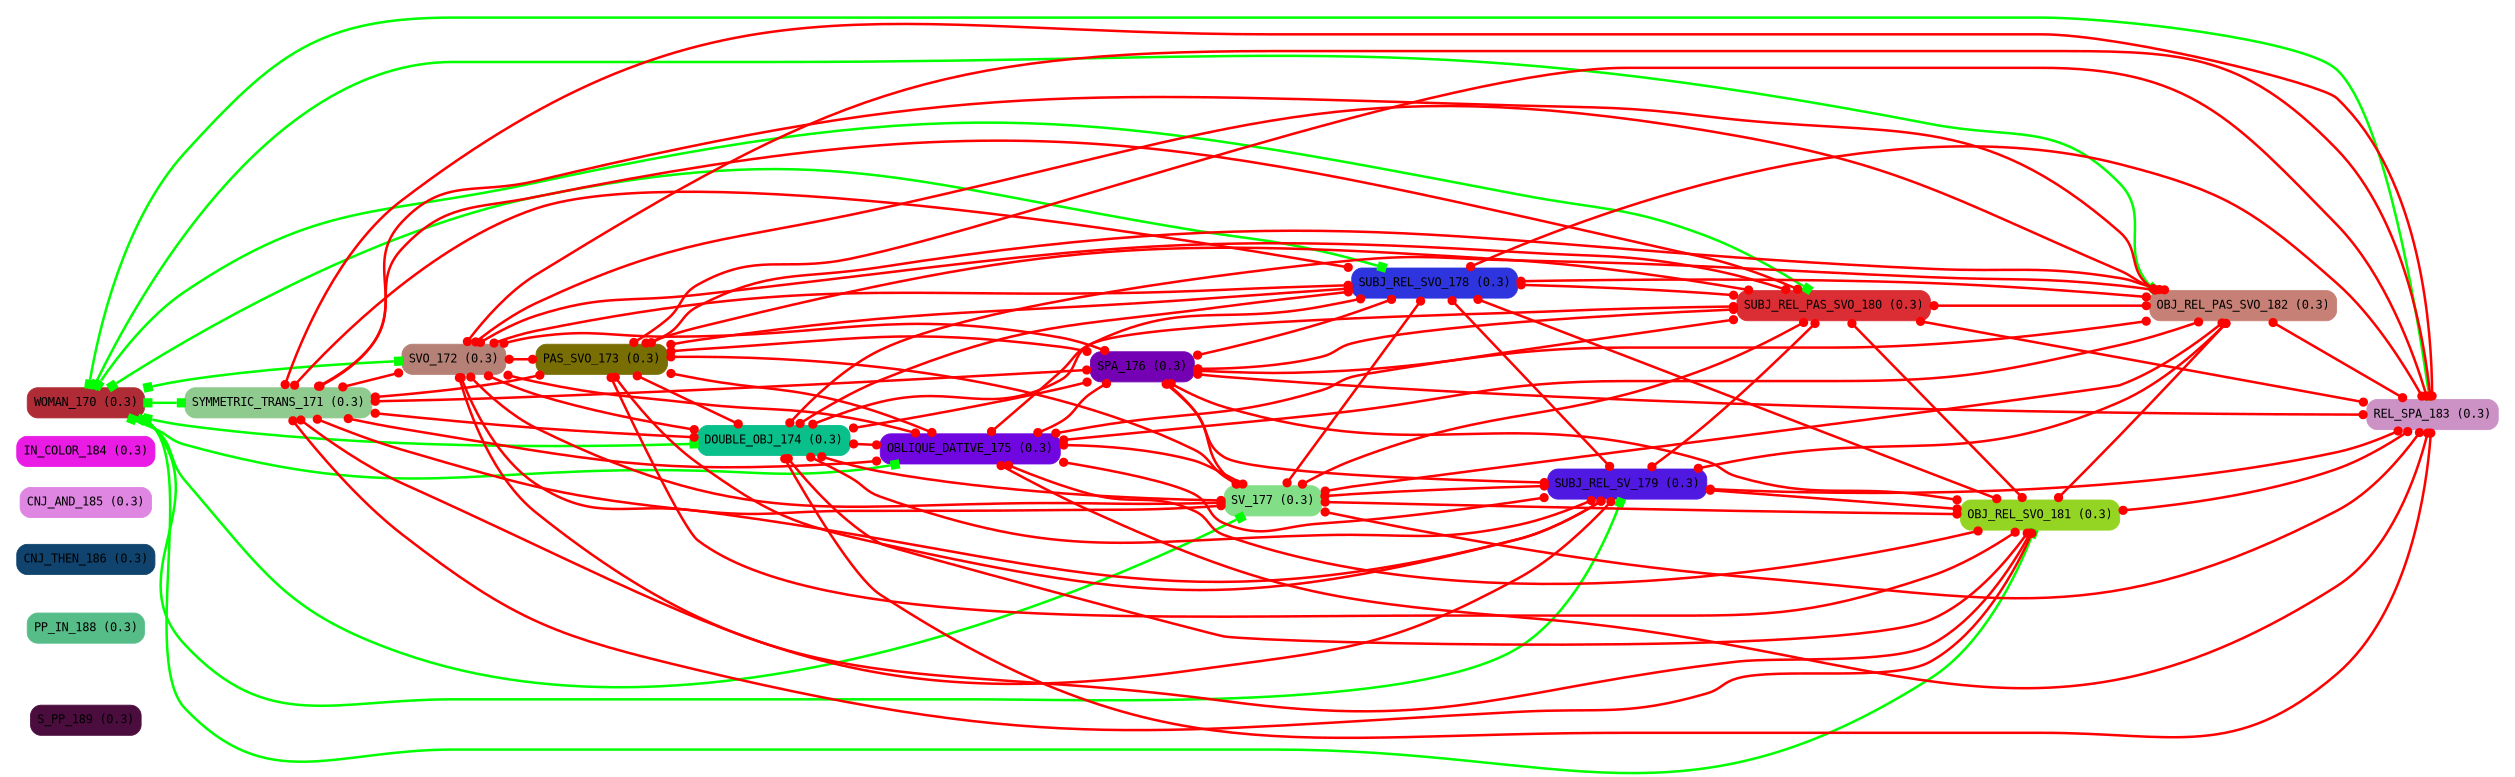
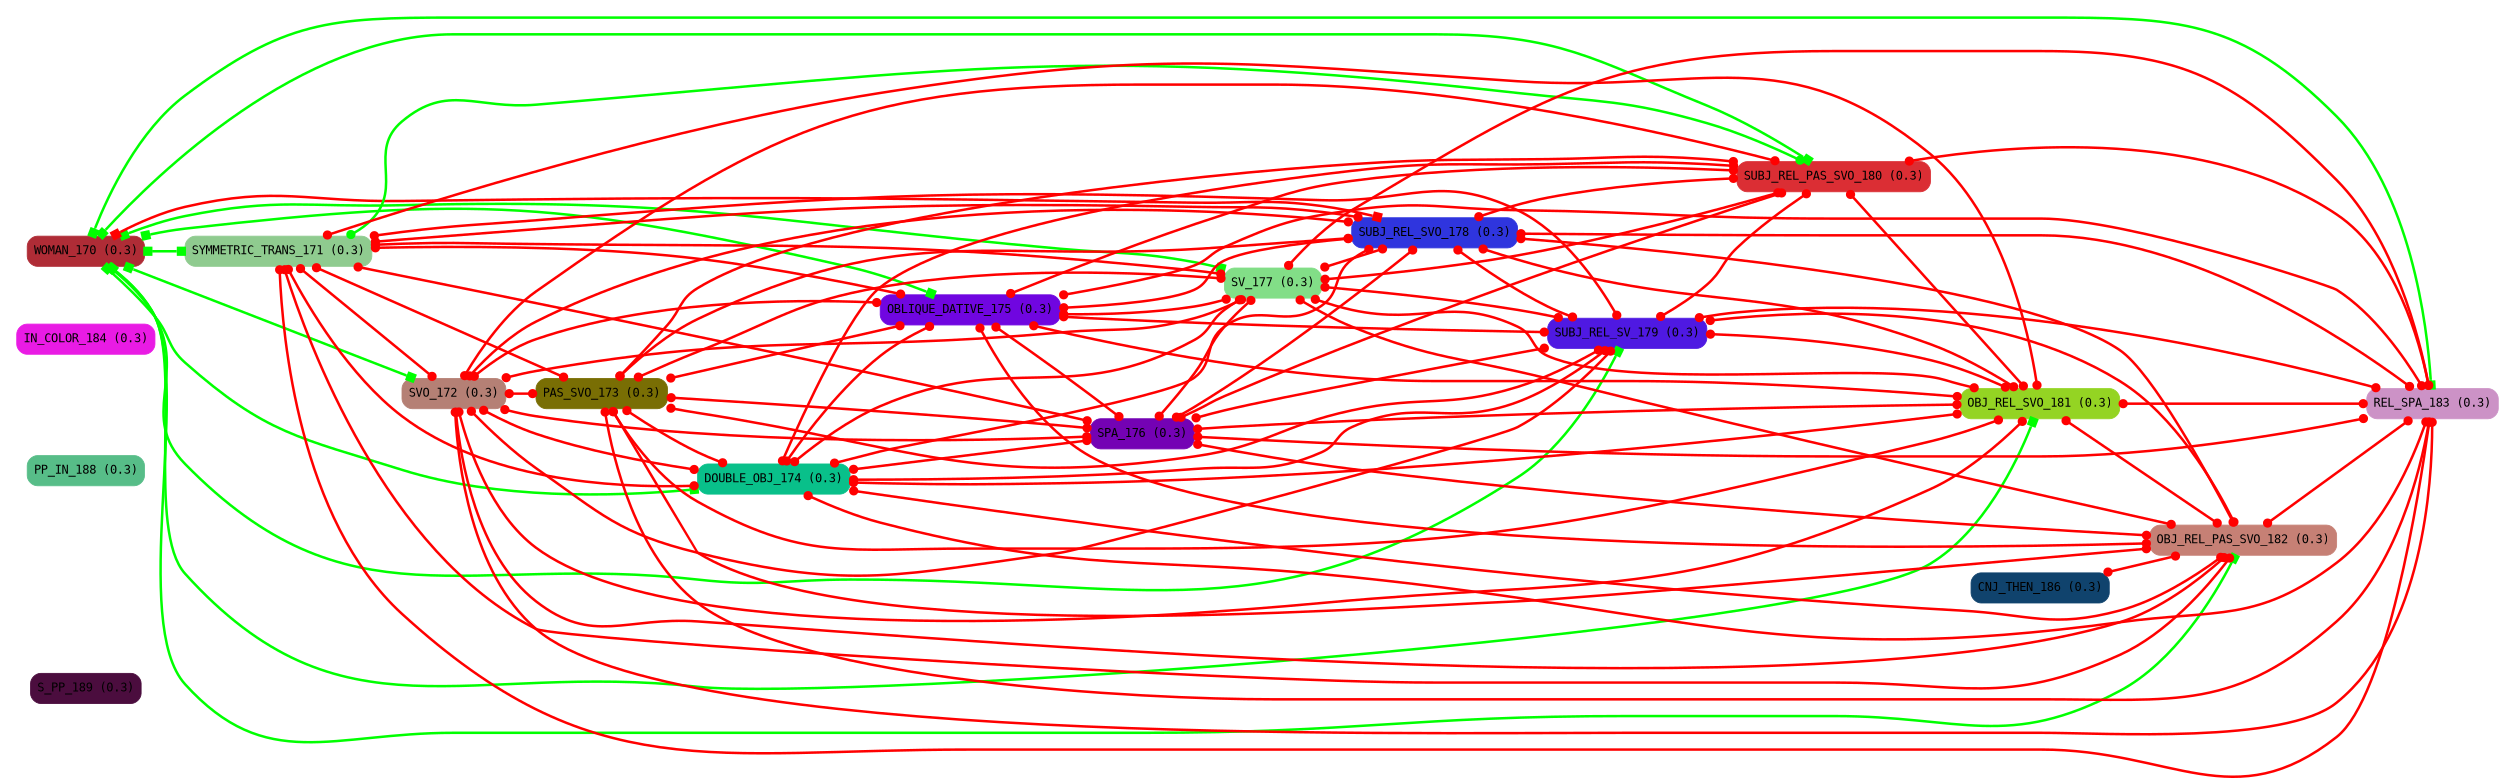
  digraph {
    compound=true
    fontname=Inter
    labeljust=l
    rankdir=LR
    style=rounded
    node [fontname=Inter fontsize=14 shape=box style="filled, rounded"]
    edge [arrowhead=dot arrowtail=dot color=red dir=both fontname=Inter penwidth=3 splines=spline]
    n1 [color="#af2c36" fillcolor="#af2c36" label=<<FONT FACE="consolas">WOMAN_170 (0.3)</FONT>>]
    n2 [color="#8fcb8f" fillcolor="#8fcb8f" label=<<FONT FACE="consolas">SYMMETRIC_TRANS_171 (0.3)</FONT>>]
    n3 [color="#b58075" fillcolor="#b58075" label=<<FONT FACE="consolas">SVO_172 (0.3)</FONT>>]
    n4 [color="#796e04" fillcolor="#796e04" label=<<FONT FACE="consolas">PAS_SVO_173 (0.3)</FONT>>]
    n5 [color="#09c08a" fillcolor="#09c08a" label=<<FONT FACE="consolas">DOUBLE_OBJ_174 (0.3)</FONT>>]
    n6 [color="#7006e0" fillcolor="#7006e0" label=<<FONT FACE="consolas">OBLIQUE_DATIVE_175 (0.3)</FONT>>]
    n7 [color="#7402b4" fillcolor="#7402b4" label=<<FONT FACE="consolas">SPA_176 (0.3)</FONT>>]
    n8 [color="#82de87" fillcolor="#82de87" label=<<FONT FACE="consolas">SV_177 (0.3)</FONT>>]
    n9 [color="#2f35de" fillcolor="#2f35de" label=<<FONT FACE="consolas">SUBJ_REL_SVO_178 (0.3)</FONT>>]
    n10 [color="#4f19e2" fillcolor="#4f19e2" label=<<FONT FACE="consolas">SUBJ_REL_SV_179 (0.3)</FONT>>]
    n11 [color="#db2e34" fillcolor="#db2e34" label=<<FONT FACE="consolas">SUBJ_REL_PAS_SVO_180 (0.3)</FONT>>]
    n12 [color="#94d423" fillcolor="#94d423" label=<<FONT FACE="consolas">OBJ_REL_SVO_181 (0.3)</FONT>>]
    n13 [color="#c68075" fillcolor="#c68075" label=<<FONT FACE="consolas">OBJ_REL_PAS_SVO_182 (0.3)</FONT>>]
    n14 [color="#cc92c6" fillcolor="#cc92c6" label=<<FONT FACE="consolas">REL_SPA_183 (0.3)</FONT>>]
    n15 [color="#e91be4" fillcolor="#e91be4" label=<<FONT FACE="consolas">IN_COLOR_184 (0.3)</FONT>>]
-   n16 [color="#df86e2" fillcolor="#df86e2" label=<<FONT FACE="consolas">CNJ_AND_185 (0.3)</FONT>>]
    n17 [color="#10436d" fillcolor="#10436d" label=<<FONT FACE="consolas">CNJ_THEN_186 (0.3)</FONT>>]
    n18 [color="#57bd88" fillcolor="#57bd88" label=<<FONT FACE="consolas">PP_IN_188 (0.3)</FONT>>]
    n19 [color="#4b0d3e" fillcolor="#4b0d3e" label=<<FONT FACE="consolas">S_PP_189 (0.3)</FONT>>]
    subgraph cluster_1 {
      color=white
      fill=white
      n1
      n2
      n3
      n4
      n5
      n6
      n7
      n8
      n9
      n10
      n11
      n12
      n13
      n14
      n15
-     n16
      n17
      n18
      n19
    }
    n1 -> n2 [arrowhead=box arrowtail=box color=green]
    n1 -> n3 [arrowhead=box arrowtail=box color=green]
    n1 -> n5 [arrowhead=box arrowtail=box color=green]
    n1 -> n6 [arrowhead=box arrowtail=box color=green]
    n1 -> n8 [arrowhead=box arrowtail=box color=green]
-   n1 -> n9 [arrowhead=box arrowtail=box color=green]
+   n1 -> n9 [arrowhead=box arrowtail=box]
    n1 -> n10 [arrowhead=box arrowtail=box color=green]
    n1 -> n11 [arrowhead=box arrowtail=box color=green]
    n1 -> n12 [arrowhead=box arrowtail=box color=green]
    n1 -> n13 [arrowhead=box arrowtail=box color=green]
    n1 -> n14 [arrowhead=box arrowtail=box color=green]
    n2 -> n3
    n2 -> n4
    n2 -> n5
    n2 -> n6
    n2 -> n7
    n2 -> n8
    n2 -> n9
    n2 -> n10
-   n2 -> n11
+   n2 -> n11 [color=green]
    n2 -> n12
    n2 -> n13
    n2 -> n14
    n3 -> n4
    n3 -> n5
    n3 -> n6
    n3 -> n7
    n3 -> n8
    n3 -> n9
    n3 -> n10
    n3 -> n11
    n3 -> n12
    n3 -> n13
    n3 -> n14
    n4 -> n5
    n4 -> n6
    n4 -> n7
    n4 -> n8
    n4 -> n9
    n4 -> n10
    n4 -> n11
    n4 -> n12
    n4 -> n13
    n4 -> n14
    n5 -> n6
    n5 -> n7
    n5 -> n8
    n5 -> n9
    n5 -> n10
    n5 -> n11
    n5 -> n12
    n5 -> n13
    n5 -> n14
    n6 -> n7
    n6 -> n8
    n6 -> n9
    n6 -> n10
    n6 -> n11
    n6 -> n12
    n6 -> n13
    n6 -> n14
    n7 -> n8
    n7 -> n9
    n7 -> n10
    n7 -> n11
    n7 -> n12
    n7 -> n13
    n7 -> n14
    n8 -> n9
    n8 -> n10
    n8 -> n11
    n8 -> n12
    n8 -> n13
    n8 -> n14
    n9 -> n10
    n9 -> n11
    n9 -> n12
    n9 -> n13
    n9 -> n14
    n10 -> n11
    n10 -> n12
    n10 -> n13
    n10 -> n14
    n11 -> n12
-   n11 -> n13
+   n17 -> n13
    n11 -> n14
    n12 -> n13
    n12 -> n14
    n13 -> n14
  }
